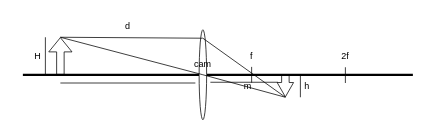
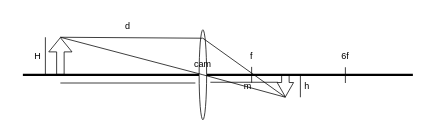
  <mxCell id="0" />
  <mxCell id="1" parent="0" />
  <mxCell id="2" value="" style="endArrow=none;html=1;rounded=0;strokeWidth=3;" parent="1" source="5" edge="1"><mxGeometry width="50" height="50" relative="1" as="geometry"><mxPoint x="30" y="99" as="sourcePoint" /><mxPoint x="550" y="99" as="targetPoint" /></mxGeometry></mxCell>
  <mxCell id="3" value="" style="shape=flexArrow;endArrow=classic;html=1;rounded=0;" parent="1" edge="1"><mxGeometry width="50" height="50" relative="1" as="geometry"><mxPoint x="80" y="99" as="sourcePoint" /><mxPoint x="80" y="49" as="targetPoint" /></mxGeometry></mxCell>
  <mxCell id="4" value="" style="endArrow=none;html=1;rounded=0;strokeWidth=3;" parent="1" target="5" edge="1"><mxGeometry width="50" height="50" relative="1" as="geometry"><mxPoint x="30" y="99" as="sourcePoint" /><mxPoint x="550" y="99" as="targetPoint" /></mxGeometry></mxCell>
  <mxCell id="5" value="" style="ellipse;whiteSpace=wrap;html=1;" parent="1" vertex="1"><mxGeometry x="265" y="39" width="10" height="120" as="geometry" /></mxCell>
  <mxCell id="6" value="" style="endArrow=none;html=1;rounded=0;" parent="1" edge="1"><mxGeometry width="50" height="50" relative="1" as="geometry"><mxPoint x="80" y="49" as="sourcePoint" /><mxPoint x="270" y="99" as="targetPoint" /></mxGeometry></mxCell>
  <mxCell id="7" value="" style="endArrow=none;html=1;rounded=0;entryX=0.471;entryY=0.094;entryDx=0;entryDy=0;entryPerimeter=0;" parent="1" target="5" edge="1"><mxGeometry width="50" height="50" relative="1" as="geometry"><mxPoint x="80" y="49" as="sourcePoint" /><mxPoint x="360" y="89" as="targetPoint" /></mxGeometry></mxCell>
  <mxCell id="8" value="" style="shape=flexArrow;endArrow=classic;html=1;rounded=0;endWidth=10.857;endSize=6.046;" parent="1" edge="1"><mxGeometry width="50" height="50" relative="1" as="geometry"><mxPoint x="380" y="99" as="sourcePoint" /><mxPoint x="380" y="129" as="targetPoint" /></mxGeometry></mxCell>
  <mxCell id="9" value="" style="endArrow=none;html=1;rounded=0;" parent="1" edge="1"><mxGeometry width="50" height="50" relative="1" as="geometry"><mxPoint x="270" y="99" as="sourcePoint" /><mxPoint x="380" y="129" as="targetPoint" /></mxGeometry></mxCell>
  <mxCell id="10" value="" style="endArrow=none;html=1;rounded=0;exitX=0.479;exitY=0.093;exitDx=0;exitDy=0;exitPerimeter=0;" parent="1" source="5" edge="1"><mxGeometry width="50" height="50" relative="1" as="geometry"><mxPoint x="310" y="119" as="sourcePoint" /><mxPoint x="380" y="129" as="targetPoint" /></mxGeometry></mxCell>
  <mxCell id="11" value="H" style="text;html=1;strokeColor=none;fillColor=none;align=center;verticalAlign=middle;whiteSpace=wrap;rounded=0;" parent="1" vertex="1"><mxGeometry x="20" y="59" width="60" height="30" as="geometry" /></mxCell>
  <mxCell id="12" value="h" style="text;html=1;strokeColor=none;fillColor=none;align=center;verticalAlign=middle;whiteSpace=wrap;rounded=0;" parent="1" vertex="1"><mxGeometry x="379" y="100" width="60" height="30" as="geometry" /></mxCell>
  <mxCell id="13" value="" style="endArrow=none;html=1;rounded=0;" parent="1" edge="1"><mxGeometry width="50" height="50" relative="1" as="geometry"><mxPoint x="60" y="99" as="sourcePoint" /><mxPoint x="60" y="49" as="targetPoint" /></mxGeometry></mxCell>
  <mxCell id="14" value="" style="endArrow=none;html=1;rounded=0;" parent="1" edge="1"><mxGeometry width="50" height="50" relative="1" as="geometry"><mxPoint x="400" y="129" as="sourcePoint" /><mxPoint x="400" y="99" as="targetPoint" /></mxGeometry></mxCell>
  <mxCell id="15" value="cam" style="text;html=1;strokeColor=none;fillColor=none;align=center;verticalAlign=middle;whiteSpace=wrap;rounded=0;" parent="1" vertex="1"><mxGeometry x="240" y="70" width="60" height="30" as="geometry" /></mxCell>
  <mxCell id="16" value="" style="endArrow=none;html=1;rounded=0;" parent="1" edge="1"><mxGeometry width="50" height="50" relative="1" as="geometry"><mxPoint x="80" y="110" as="sourcePoint" /><mxPoint x="260" y="110" as="targetPoint" /></mxGeometry></mxCell>
  <mxCell id="17" value="d" style="text;html=1;strokeColor=none;fillColor=none;align=center;verticalAlign=middle;whiteSpace=wrap;rounded=0;" parent="1" vertex="1"><mxGeometry x="140" y="20" width="60" height="30" as="geometry" /></mxCell>
  <mxCell id="18" value="" style="endArrow=none;html=1;rounded=0;" parent="1" edge="1"><mxGeometry width="50" height="50" relative="1" as="geometry"><mxPoint x="370" y="109" as="sourcePoint" /><mxPoint x="280" y="109" as="targetPoint" /></mxGeometry></mxCell>
  <mxCell id="19" value="m" style="text;html=1;strokeColor=none;fillColor=none;align=center;verticalAlign=middle;whiteSpace=wrap;rounded=0;" parent="1" vertex="1"><mxGeometry x="300" y="100" width="60" height="30" as="geometry" /></mxCell>
  <mxCell id="20" value="" style="endArrow=none;html=1;rounded=0;" parent="1" edge="1"><mxGeometry width="50" height="50" relative="1" as="geometry"><mxPoint x="335" y="88.5" as="sourcePoint" /><mxPoint x="335" y="109.5" as="targetPoint" /></mxGeometry></mxCell>
  <mxCell id="21" value="" style="endArrow=none;html=1;rounded=0;" parent="1" edge="1"><mxGeometry width="50" height="50" relative="1" as="geometry"><mxPoint x="460" y="89" as="sourcePoint" /><mxPoint x="460" y="110" as="targetPoint" /></mxGeometry></mxCell>
  <mxCell id="22" value="f" style="text;html=1;strokeColor=none;fillColor=none;align=center;verticalAlign=middle;whiteSpace=wrap;rounded=0;" parent="1" vertex="1"><mxGeometry x="305" y="59" width="60" height="30" as="geometry" /></mxCell>
- <mxCell id="23" value="2f" style="text;html=1;strokeColor=none;fillColor=none;align=center;verticalAlign=middle;whiteSpace=wrap;rounded=0;" parent="1" vertex="1"><mxGeometry x="430" y="59" width="60" height="30" as="geometry" /></mxCell>
+ <mxCell id="23" value="6f" style="text;html=1;strokeColor=none;fillColor=none;align=center;verticalAlign=middle;whiteSpace=wrap;rounded=0;" parent="1" vertex="1"><mxGeometry x="430" y="59" width="60" height="30" as="geometry" /></mxCell>
